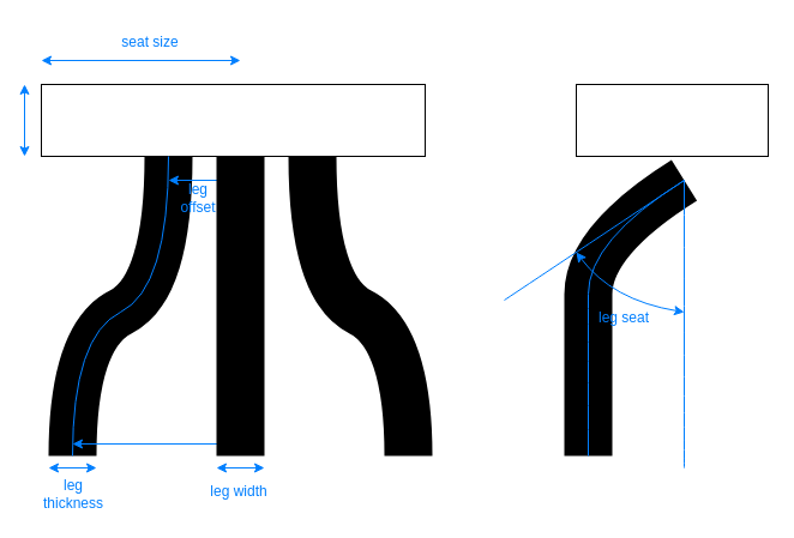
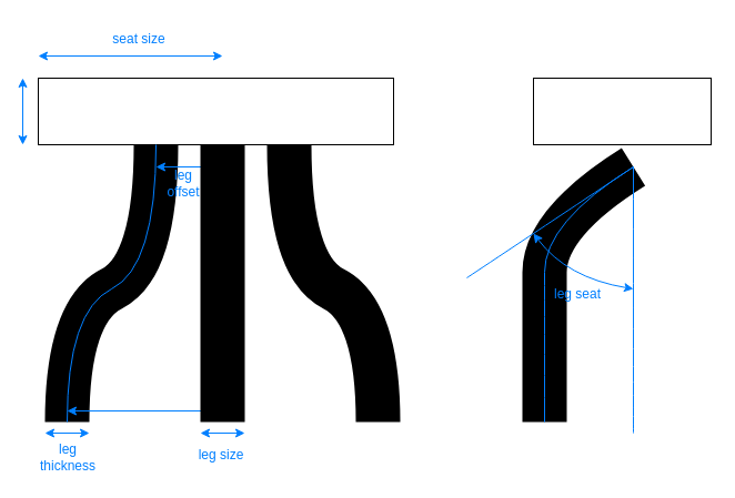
  <mxCell id="0" />
  <mxCell id="1" parent="0" />
  <mxCell id="2" value="" style="rounded=0;whiteSpace=wrap;html=1;fillColor=none;" vertex="1" parent="1"><mxGeometry x="34" y="70" width="320" height="60" as="geometry" /></mxCell>
  <mxCell id="3" value="" style="endArrow=none;html=1;rounded=0;curved=1;flowAnimation=0;startArrow=none;startFill=0;endFill=0;strokeWidth=40;" edge="1" parent="1"><mxGeometry width="50" height="50" relative="1" as="geometry"><mxPoint x="60" y="380" as="sourcePoint" /><mxPoint x="140" y="130" as="targetPoint" /><Array as="points"><mxPoint x="60" y="280" /><mxPoint x="140" y="240" /></Array></mxGeometry></mxCell>
  <mxCell id="4" value="" style="endArrow=none;html=1;rounded=0;curved=1;flowAnimation=0;startArrow=none;startFill=0;endFill=0;strokeWidth=40;" edge="1" parent="1"><mxGeometry width="50" height="50" relative="1" as="geometry"><mxPoint x="340" y="380" as="sourcePoint" /><mxPoint x="260" y="130" as="targetPoint" /><Array as="points"><mxPoint x="340" y="280" /><mxPoint x="260" y="240" /></Array></mxGeometry></mxCell>
  <mxCell id="5" value="seat s&lt;span style=&quot;background-color: initial;&quot;&gt;ize&lt;/span&gt;" style="text;html=1;align=center;verticalAlign=middle;whiteSpace=wrap;rounded=0;fontColor=#007FFF;fontFamily=Helvetica;fontSize=12;labelBackgroundColor=none;strokeColor=none;" vertex="1" parent="1"><mxGeometry x="95" y="20" width="60" height="30" as="geometry" /></mxCell>
  <mxCell id="6" value="" style="endArrow=classic;startArrow=classic;html=1;rounded=0;align=center;verticalAlign=middle;fontFamily=Helvetica;fontSize=12;fontColor=#007FFF;fillColor=none;gradientColor=none;strokeColor=#007FFF;" edge="1" parent="1"><mxGeometry width="50" height="50" relative="1" as="geometry"><mxPoint x="34" y="50" as="sourcePoint" /><mxPoint x="200" y="50" as="targetPoint" /></mxGeometry></mxCell>
  <mxCell id="7" value="" style="endArrow=classic;startArrow=classic;html=1;rounded=0;strokeColor=#007FFF;align=center;verticalAlign=middle;fontFamily=Helvetica;fontSize=12;fontColor=#007FFF;labelBackgroundColor=default;fillColor=none;gradientColor=none;" edge="1" parent="1"><mxGeometry width="50" height="50" relative="1" as="geometry"><mxPoint x="40" y="390" as="sourcePoint" /><mxPoint x="80" y="390" as="targetPoint" /></mxGeometry></mxCell>
  <mxCell id="8" value="" style="endArrow=classic;startArrow=classic;html=1;rounded=0;strokeColor=#007FFF;align=center;verticalAlign=middle;fontFamily=Helvetica;fontSize=12;fontColor=#007FFF;labelBackgroundColor=default;fillColor=none;gradientColor=none;" edge="1" parent="1"><mxGeometry width="50" height="50" relative="1" as="geometry"><mxPoint x="20" y="130" as="sourcePoint" /><mxPoint x="20" y="70" as="targetPoint" /></mxGeometry></mxCell>
  <mxCell id="9" value="leg thickness" style="text;html=1;align=center;verticalAlign=middle;whiteSpace=wrap;rounded=0;fontFamily=Helvetica;fontSize=12;fontColor=#007FFF;labelBackgroundColor=none;" vertex="1" parent="1"><mxGeometry x="31" y="397" width="60" height="30" as="geometry" /></mxCell>
  <mxCell id="10" value="" style="endArrow=classic;startArrow=classic;html=1;rounded=0;strokeColor=#007FFF;align=center;verticalAlign=middle;fontFamily=Helvetica;fontSize=12;fontColor=#007FFF;labelBackgroundColor=default;fillColor=none;gradientColor=none;" edge="1" parent="1"><mxGeometry width="50" height="50" relative="1" as="geometry"><mxPoint x="140" y="150" as="sourcePoint" /><mxPoint x="200" y="150" as="targetPoint" /></mxGeometry></mxCell>
  <mxCell id="11" value="leg offset" style="text;html=1;align=center;verticalAlign=middle;whiteSpace=wrap;rounded=0;fontFamily=Helvetica;fontSize=12;fontColor=#007FFF;labelBackgroundColor=none;" vertex="1" parent="1"><mxGeometry x="140" y="150" width="50" height="30" as="geometry" /></mxCell>
  <mxCell id="12" value="" style="endArrow=none;html=1;rounded=0;strokeColor=#007FFF;align=center;verticalAlign=middle;fontFamily=Helvetica;fontSize=12;fontColor=#007FFF;labelBackgroundColor=none;startArrow=none;fillColor=none;gradientColor=none;curved=1;startFill=0;endFill=0;" edge="1" parent="1"><mxGeometry width="50" height="50" relative="1" as="geometry"><mxPoint x="60" y="380" as="sourcePoint" /><mxPoint x="140" y="130" as="targetPoint" /><Array as="points"><mxPoint x="60" y="280" /><mxPoint x="140" y="240" /></Array></mxGeometry></mxCell>
  <mxCell id="13" value="" style="endArrow=classic;startArrow=classic;html=1;rounded=0;strokeColor=#007FFF;align=center;verticalAlign=middle;fontFamily=Helvetica;fontSize=12;fontColor=#007FFF;labelBackgroundColor=none;fillColor=none;gradientColor=none;" edge="1" parent="1"><mxGeometry width="50" height="50" relative="1" as="geometry"><mxPoint x="60" y="370" as="sourcePoint" /><mxPoint x="200" y="370" as="targetPoint" /></mxGeometry></mxCell>
  <mxCell id="14" value="" style="endArrow=none;html=1;rounded=0;strokeWidth=40;" edge="1" parent="1"><mxGeometry width="50" height="50" relative="1" as="geometry"><mxPoint x="200" y="380" as="sourcePoint" /><mxPoint x="200" y="130" as="targetPoint" /></mxGeometry></mxCell>
  <mxCell id="15" value="" style="endArrow=classic;startArrow=classic;html=1;rounded=0;strokeColor=#007FFF;align=center;verticalAlign=middle;fontFamily=Helvetica;fontSize=12;fontColor=#007FFF;labelBackgroundColor=default;fillColor=none;gradientColor=none;" edge="1" parent="1"><mxGeometry width="50" height="50" relative="1" as="geometry"><mxPoint x="180" y="390" as="sourcePoint" /><mxPoint x="220" y="390" as="targetPoint" /></mxGeometry></mxCell>
- <mxCell id="16" value="leg width" style="text;html=1;align=center;verticalAlign=middle;whiteSpace=wrap;rounded=0;fontFamily=Helvetica;fontSize=12;fontColor=#007FFF;labelBackgroundColor=none;" vertex="1" parent="1"><mxGeometry x="169" y="395" width="60" height="30" as="geometry" /></mxCell>
+ <mxCell id="16" value="leg size" style="text;html=1;align=center;verticalAlign=middle;whiteSpace=wrap;rounded=0;fontFamily=Helvetica;fontSize=12;fontColor=#007FFF;labelBackgroundColor=none;" vertex="1" parent="1"><mxGeometry x="169" y="395" width="60" height="30" as="geometry" /></mxCell>
  <mxCell id="17" value="" style="rounded=0;whiteSpace=wrap;html=1;fillColor=none;" vertex="1" parent="1"><mxGeometry x="480" y="70" width="160" height="60" as="geometry" /></mxCell>
  <mxCell id="18" value="" style="endArrow=none;html=1;rounded=0;curved=1;flowAnimation=0;startArrow=none;startFill=0;endFill=0;strokeWidth=40;" edge="1" parent="1"><mxGeometry width="50" height="50" relative="1" as="geometry"><mxPoint x="490" y="380" as="sourcePoint" /><mxPoint x="570" y="150" as="targetPoint" /><Array as="points"><mxPoint x="490" y="290" /><mxPoint x="490" y="200" /></Array></mxGeometry></mxCell>
  <mxCell id="19" value="" style="endArrow=none;html=1;rounded=0;strokeColor=#007FFF;align=center;verticalAlign=middle;fontFamily=Helvetica;fontSize=12;fontColor=#007FFF;labelBackgroundColor=none;startArrow=none;fillColor=none;gradientColor=none;curved=1;startFill=0;endFill=0;" edge="1" parent="1"><mxGeometry width="50" height="50" relative="1" as="geometry"><mxPoint x="490" y="380" as="sourcePoint" /><mxPoint x="570" y="150" as="targetPoint" /><Array as="points"><mxPoint x="490" y="290" /><mxPoint x="490" y="200" /></Array></mxGeometry></mxCell>
  <mxCell id="20" value="" style="endArrow=none;html=1;rounded=0;align=center;verticalAlign=middle;fontFamily=Helvetica;fontSize=12;fontColor=#007FFF;labelBackgroundColor=none;fillColor=none;gradientColor=none;strokeColor=#007FFF;startArrow=none;startFill=0;endFill=0;curved=1;" edge="1" parent="1"><mxGeometry width="50" height="50" relative="1" as="geometry"><mxPoint x="570" y="390" as="sourcePoint" /><mxPoint x="570" y="150" as="targetPoint" /></mxGeometry></mxCell>
  <mxCell id="21" value="" style="endArrow=none;html=1;rounded=0;align=center;verticalAlign=middle;fontFamily=Helvetica;fontSize=12;fontColor=#007FFF;labelBackgroundColor=none;fillColor=none;gradientColor=none;strokeColor=#007FFF;startArrow=none;startFill=0;endFill=0;curved=1;" edge="1" parent="1"><mxGeometry width="50" height="50" relative="1" as="geometry"><mxPoint x="420" y="250" as="sourcePoint" /><mxPoint x="570" y="150" as="targetPoint" /></mxGeometry></mxCell>
  <mxCell id="22" value="" style="endArrow=classic;html=1;rounded=0;curved=1;strokeColor=#007FFF;align=center;verticalAlign=middle;fontFamily=Helvetica;fontSize=12;fontColor=#007FFF;labelBackgroundColor=default;startArrow=classic;fillColor=none;gradientColor=none;" edge="1" parent="1"><mxGeometry width="50" height="50" relative="1" as="geometry"><mxPoint x="480" y="210" as="sourcePoint" /><mxPoint x="570" y="260" as="targetPoint" /><Array as="points"><mxPoint x="510" y="250" /></Array></mxGeometry></mxCell>
  <mxCell id="23" value="leg seat" style="text;html=1;align=center;verticalAlign=middle;whiteSpace=wrap;rounded=0;fontFamily=Helvetica;fontSize=12;fontColor=#007FFF;labelBackgroundColor=none;" vertex="1" parent="1"><mxGeometry x="490" y="250" width="60" height="30" as="geometry" /></mxCell>
